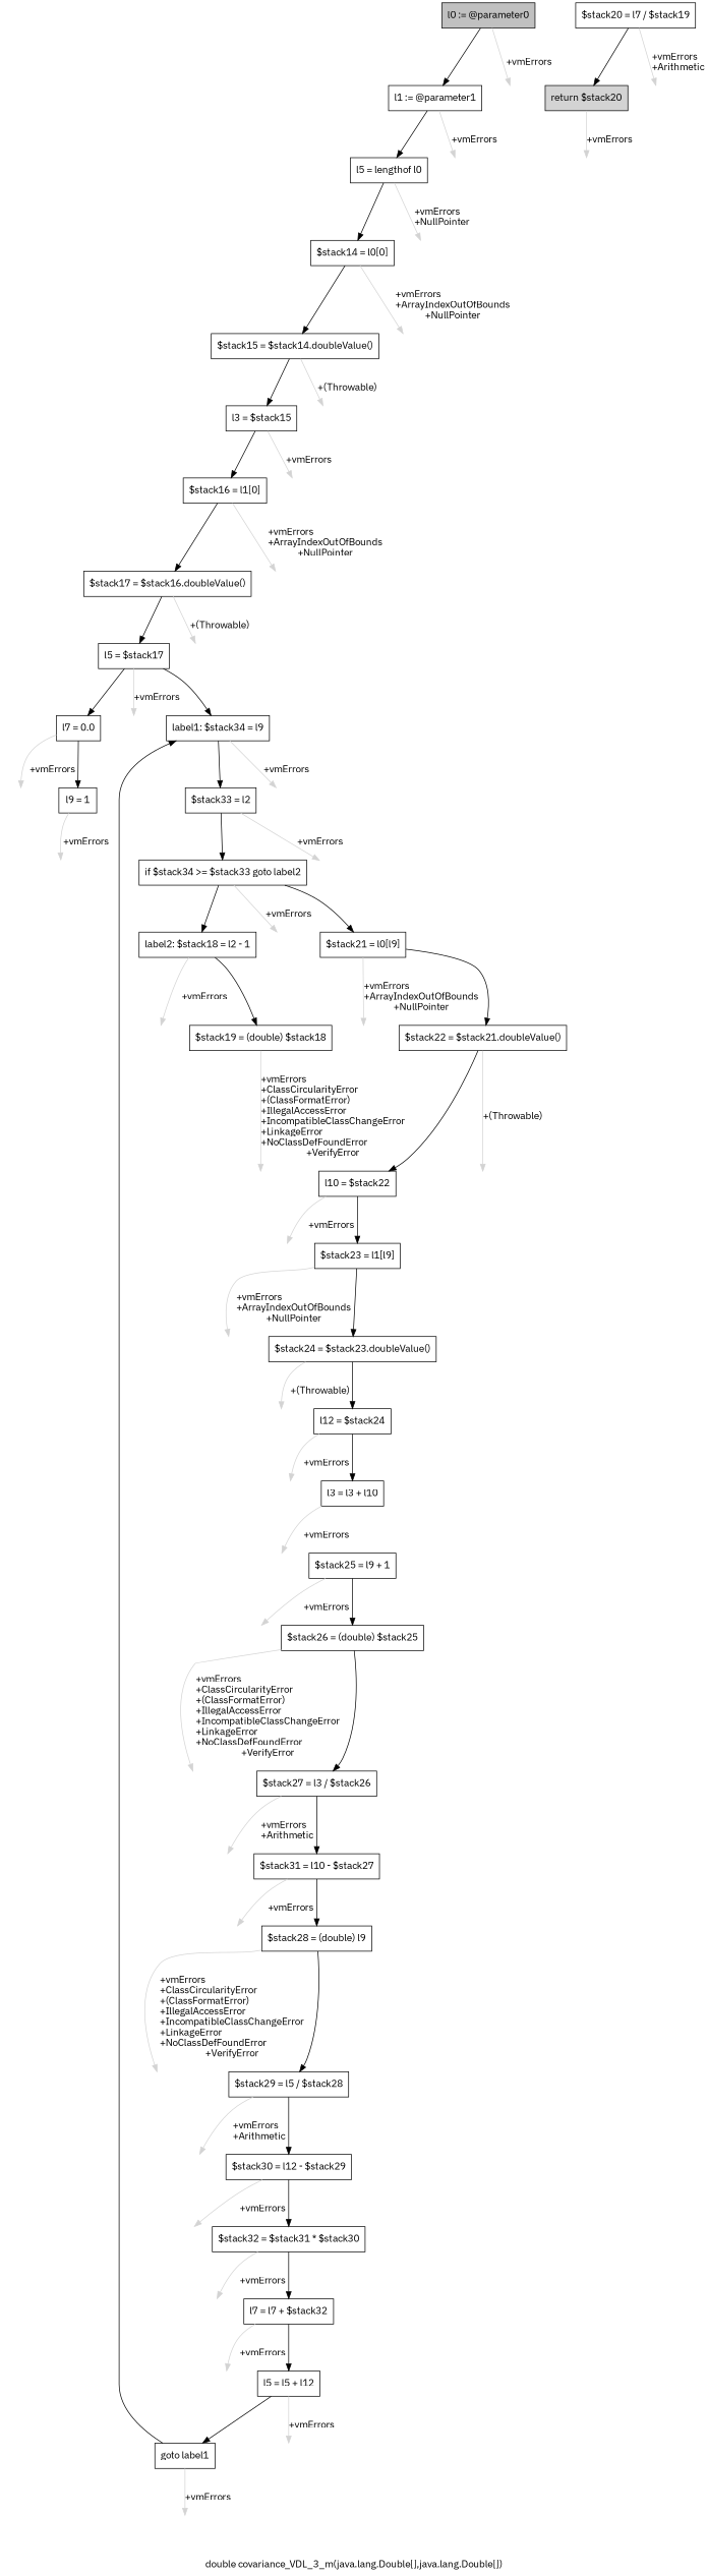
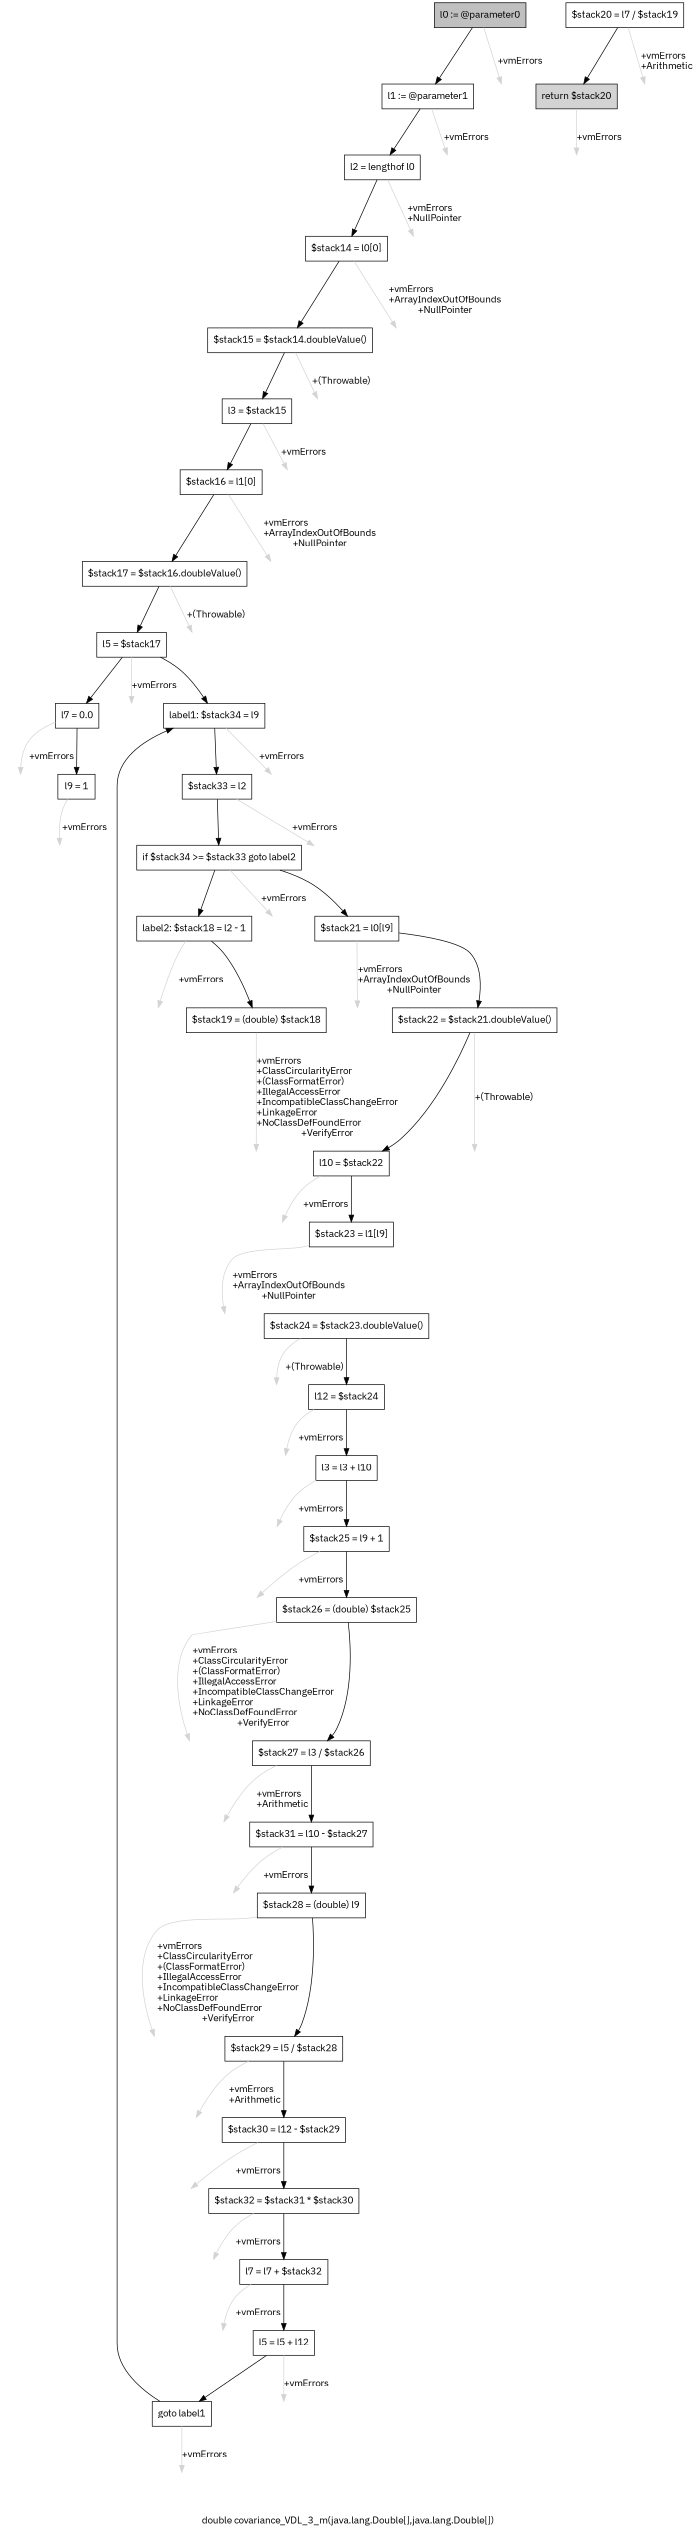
  digraph {
    fontname="IBM Plex Sans"
    label="double covariance_VDL_3_m(java.lang.Double[],java.lang.Double[])"
    node [fontname="IBM Plex Sans" shape=box style=invis]
    edge [color=lightgray fontname="IBM Plex Sans"]
    n1 [fillcolor=gray label="l0 := @parameter0" style=filled]
    n2 [label="l1 := @parameter1" style=""]
    n3 [label=Esc]
-   n4 [label="l5 = lengthof l0" style=""]
+   n4 [label="l2 = lengthof l0" style=""]
    n5 [label=Esc]
    n6 [label="$stack14 = l0[0]" style=""]
    n7 [label=Esc]
    n8 [label="$stack15 = $stack14.doubleValue()" style=""]
    n9 [label=Esc]
    n10 [label="l3 = $stack15" style=""]
    n11 [label=Esc]
    n12 [label="$stack16 = l1[0]" style=""]
    n13 [label=Esc]
    n14 [label="$stack17 = $stack16.doubleValue()" style=""]
    n15 [label=Esc]
    n16 [label="l5 = $stack17" style=""]
    n17 [label=Esc]
    n18 [label="l7 = 0.0" style=""]
    n19 [label=Esc]
    n20 [label="label1: $stack34 = l9" style=""]
    n21 [label="l9 = 1" style=""]
    n22 [label=Esc]
    n23 [label=Esc]
    n24 [label="$stack33 = l2" style=""]
    n25 [label=Esc]
    n26 [label="if $stack34 >= $stack33 goto label2" style=""]
    n27 [label=Esc]
    n28 [label="$stack21 = l0[l9]" style=""]
    n29 [label="label2: $stack18 = l2 - 1" style=""]
    n30 [label=Esc]
    n31 [label="$stack22 = $stack21.doubleValue()" style=""]
    n32 [label=Esc]
    n33 [label="$stack19 = (double) $stack18" style=""]
    n34 [label=Esc]
    n35 [label="l10 = $stack22" style=""]
    n36 [label=Esc]
    n37 [label=Esc]
    n38 [label="$stack23 = l1[l9]" style=""]
    n39 [label=Esc]
    n40 [label="$stack24 = $stack23.doubleValue()" style=""]
    n41 [label=Esc]
    n42 [label="l12 = $stack24" style=""]
    n43 [label=Esc]
    n44 [label="l3 = l3 + l10" style=""]
    n45 [label=Esc]
    n46 [label="$stack25 = l9 + 1" style=""]
    n47 [label=Esc]
    n48 [label="$stack26 = (double) $stack25" style=""]
    n49 [label=Esc]
    n50 [label="$stack27 = l3 / $stack26" style=""]
    n51 [label=Esc]
    n52 [label="$stack31 = l10 - $stack27" style=""]
    n53 [label=Esc]
    n54 [label="$stack28 = (double) l9" style=""]
    n55 [label=Esc]
    n56 [label="$stack29 = l5 / $stack28" style=""]
    n57 [label=Esc]
    n58 [label="$stack30 = l12 - $stack29" style=""]
    n59 [label=Esc]
    n60 [label="$stack32 = $stack31 * $stack30" style=""]
    n61 [label=Esc]
    n62 [label="l7 = l7 + $stack32" style=""]
    n63 [label=Esc]
    n64 [label="l5 = l5 + l12" style=""]
    n65 [label=Esc]
    n66 [label="goto label1" style=""]
    n67 [label=Esc]
    n68 [label=Esc]
    n69 [label="$stack20 = l7 / $stack19" style=""]
    n70 [fillcolor=lightgray label="return $stack20" style=filled]
    n71 [label=Esc]
    n72 [label=Esc]
    n1 -> n2 [color=black]
    n1 -> n3 [label="\l+vmErrors"]
    n2 -> n4 [color=black]
    n2 -> n5 [label="\l+vmErrors"]
    n4 -> n6 [color=black]
    n4 -> n7 [label="\l+vmErrors\l+NullPointer"]
    n6 -> n8 [color=black]
    n6 -> n9 [label="\l+vmErrors\l+ArrayIndexOutOfBounds\l+NullPointer"]
    n8 -> n10 [color=black]
    n8 -> n11 [label="\l+(Throwable)"]
    n10 -> n12 [color=black]
    n10 -> n13 [label="\l+vmErrors"]
    n12 -> n14 [color=black]
    n12 -> n15 [label="\l+vmErrors\l+ArrayIndexOutOfBounds\l+NullPointer"]
    n14 -> n16 [color=black]
    n14 -> n17 [label="\l+(Throwable)"]
    n16 -> n18 [color=black]
    n16 -> n19 [label="\l+vmErrors"]
    n16 -> n20 [color=black]
    n18 -> n21 [color=black]
    n18 -> n22 [label="\l+vmErrors"]
    n20 -> n24 [color=black]
    n20 -> n25 [label="\l+vmErrors"]
    n21 -> n23 [label="\l+vmErrors"]
    n24 -> n26 [color=black]
    n24 -> n27 [label="\l+vmErrors"]
    n26 -> n28 [color=black]
    n26 -> n29 [color=black]
    n26 -> n30 [label="\l+vmErrors"]
    n28 -> n31 [color=black]
    n28 -> n32 [label="\l+vmErrors\l+ArrayIndexOutOfBounds\l+NullPointer"]
    n29 -> n33 [color=black]
    n29 -> n34 [label="\l+vmErrors"]
    n31 -> n35 [color=black]
    n31 -> n36 [label="\l+(Throwable)"]
    n33 -> n37 [label="\l+vmErrors\l+ClassCircularityError\l+(ClassFormatError)\l+IllegalAccessError\l+IncompatibleClassChangeError\l+LinkageError\l+NoClassDefFoundError\l+VerifyError"]
    n35 -> n38 [color=black]
    n35 -> n39 [label="\l+vmErrors"]
-   n38 -> n40 [color=black]
    n38 -> n41 [label="\l+vmErrors\l+ArrayIndexOutOfBounds\l+NullPointer"]
    n40 -> n42 [color=black]
    n40 -> n43 [label="\l+(Throwable)"]
    n42 -> n44 [color=black]
    n42 -> n45 [label="\l+vmErrors"]
+   n44 -> n46 [color=black]
    n44 -> n47 [label="\l+vmErrors"]
    n46 -> n48 [color=black]
    n46 -> n49 [label="\l+vmErrors"]
    n48 -> n50 [color=black]
    n48 -> n51 [label="\l+vmErrors\l+ClassCircularityError\l+(ClassFormatError)\l+IllegalAccessError\l+IncompatibleClassChangeError\l+LinkageError\l+NoClassDefFoundError\l+VerifyError"]
    n50 -> n52 [color=black]
    n50 -> n53 [label="\l+vmErrors\l+Arithmetic"]
    n52 -> n54 [color=black]
    n52 -> n55 [label="\l+vmErrors"]
    n54 -> n56 [color=black]
    n54 -> n57 [label="\l+vmErrors\l+ClassCircularityError\l+(ClassFormatError)\l+IllegalAccessError\l+IncompatibleClassChangeError\l+LinkageError\l+NoClassDefFoundError\l+VerifyError"]
    n56 -> n58 [color=black]
    n56 -> n59 [label="\l+vmErrors\l+Arithmetic"]
    n58 -> n60 [color=black]
    n58 -> n61 [label="\l+vmErrors"]
    n60 -> n62 [color=black]
    n60 -> n63 [label="\l+vmErrors"]
    n62 -> n64 [color=black]
    n62 -> n65 [label="\l+vmErrors"]
    n64 -> n66 [color=black]
    n64 -> n67 [label="\l+vmErrors"]
    n66 -> n20 [color=black]
    n66 -> n68 [label="\l+vmErrors"]
    n69 -> n70 [color=black]
    n69 -> n71 [label="\l+vmErrors\l+Arithmetic"]
    n70 -> n72 [label="\l+vmErrors"]
  }
